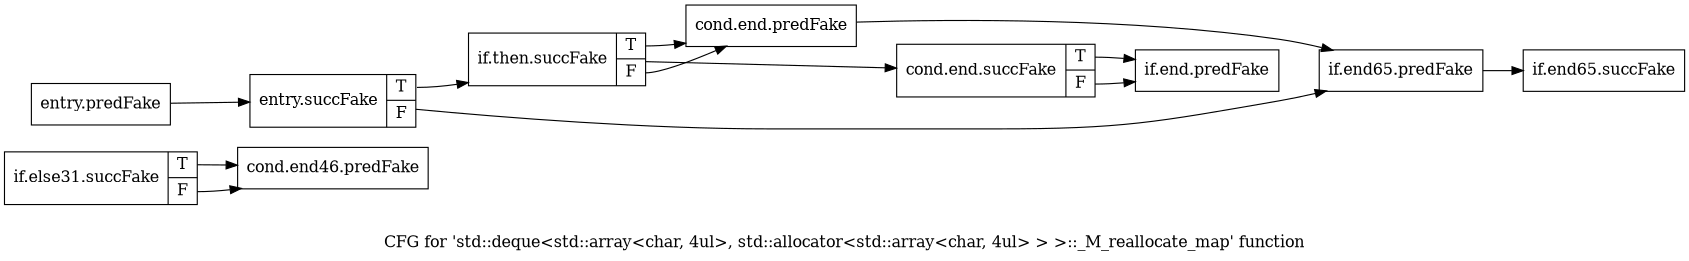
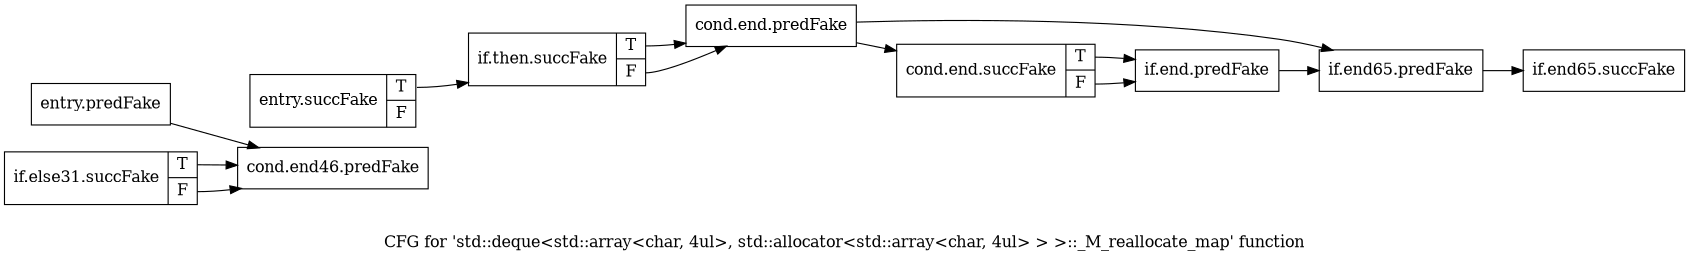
  digraph {
    label="CFG for 'std::deque\<std::array\<char, 4ul\>, std::allocator\<std::array\<char, 4ul\> \> \>::_M_reallocate_map' function"
    rankdir=LR
    node [shape=record filename="/tools/Xilinx/Vitis_HLS/2023.1/tps/lnx64/gcc-8.3.0/lib/gcc/x86_64-pc-linux-gnu/8.3.0/../../../../include/c++/8.3.0/bits/deque.tcc" linenumber=930]
    edge [execusionnum=0 filename="/tools/Xilinx/Vitis_HLS/2023.1/tps/lnx64/gcc-8.3.0/lib/gcc/x86_64-pc-linux-gnu/8.3.0/../../../../include/c++/8.3.0/bits/deque.tcc"]
    n1 [label="{entry.predFake}" filename="" linenumber=""]
    n2 [label="{entry.succFake|{<s0>T|<s1>F}}" linenumber=926]
    n3 [label="{if.then.succFake|{<s0>T|<s1>F}}"]
    n4 [label="{cond.end.predFake}"]
    n5 [label="{if.else31.succFake|{<s0>T|<s1>F}}" linenumber=948]
    n6 [label="{cond.end46.predFake}" linenumber=948]
    n7 [label="{cond.end.succFake|{<s0>T|<s1>F}}" linenumber=931]
    n8 [label="{if.end65.predFake}" linenumber=958]
    n9 [label="{if.end.predFake}" linenumber=939]
    n10 [label="{if.end65.succFake}" linenumber=960]
-   n1 -> n2
+   n1 -> n6
    n2 -> n3 [tailport=s0]
    n3 -> n4 [tailport=s0]
    n3 -> n4 [tailport=s1]
-   n3 -> n7
+   n4 -> n7
    n4 -> n8
    n5 -> n6 [tailport=s0]
    n5 -> n6 [tailport=s1]
    n7 -> n9 [tailport=s0]
    n7 -> n9 [tailport=s1]
    n8 -> n10
-   n2 -> n8
+   n9 -> n8
  }
